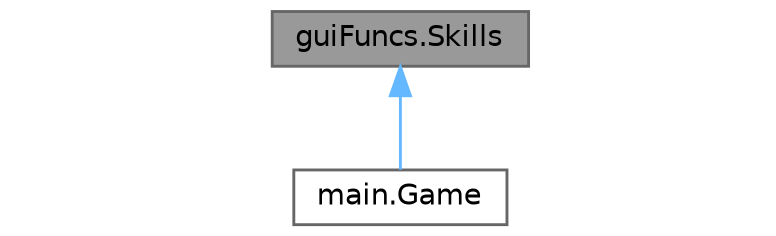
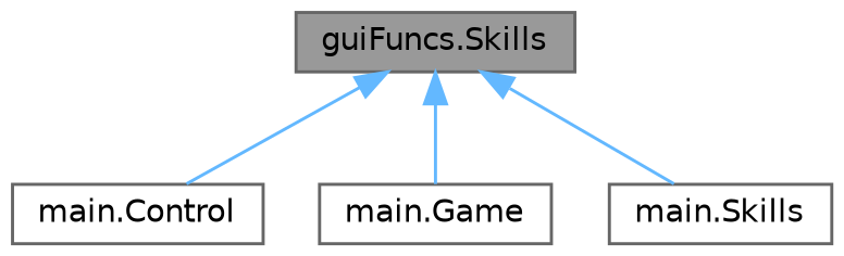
  digraph {
    rankdir=TB
    node [color=grey40 fillcolor=white fontname=Helvetica fontsize=10 shape=box style=filled]
    edge [color=steelblue1 dir=back fontname=Helvetica fontsize=10 labelfontname=Helvetica labelfontsize=10 style=solid]
    n1 [color=gray40 fillcolor=grey60 fontcolor=black height=0.2 label="guiFuncs.Skills" width=0.4]
+   n2 [height=0.2 label="main.Control" width=0.4]
    n3 [height=0.2 label="main.Game" width=0.4]
+   n4 [height=0.2 label="main.Skills" width=0.4]
+   n1 -> n2
    n1 -> n3
+   n1 -> n4
  }
